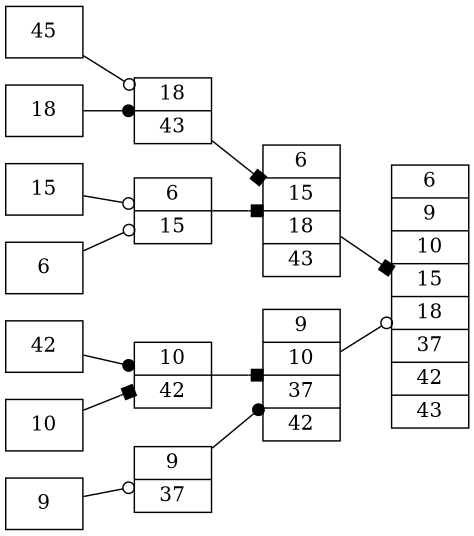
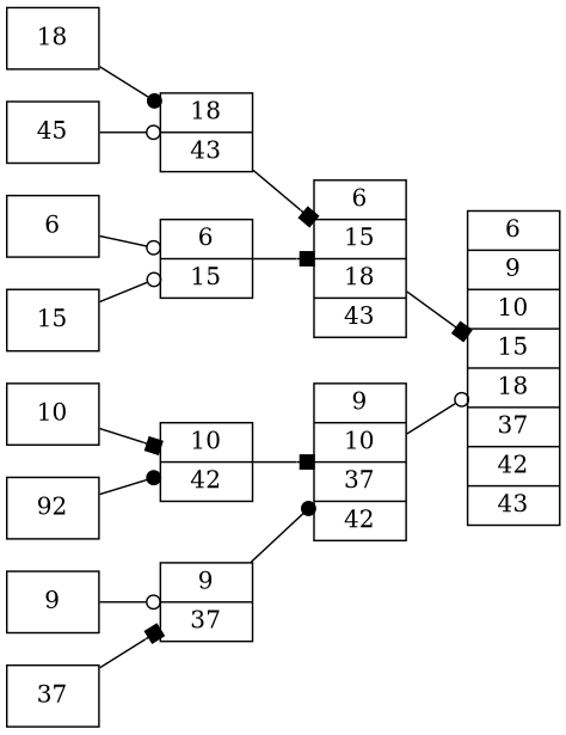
  digraph {
    rankdir=LR
    node [shape=record]
    edge [arrowhead=box]
    n1 [label=18]
    n2 [label="18|43"]
    n3 [label="6|15|18|43"]
    n4 [label=45]
    n5 [label=6]
    n6 [label="6|15"]
    n7 [label=15]
    n8 [label=9]
    n9 [label="9|37"]
    n10 [label="9|10|37|42"]
+   n11 [label=37]
    n12 [label=10]
    n13 [label="10|42"]
-   n14 [label=42]
+   n14 [label=92]
    n15 [label="6|9|10|15|18|37|42|43"]
    n1 -> n2 [arrowhead=dot]
    n2 -> n3
    n3 -> n15
    n4 -> n2 [arrowhead=odot]
    n5 -> n6 [arrowhead=odot]
    n6 -> n3
    n7 -> n6 [arrowhead=odot]
    n8 -> n9 [arrowhead=odot]
    n9 -> n10 [arrowhead=dot]
    n10 -> n15 [arrowhead=odot]
+   n11 -> n9
    n12 -> n13
    n13 -> n10
    n14 -> n13 [arrowhead=dot]
  }
